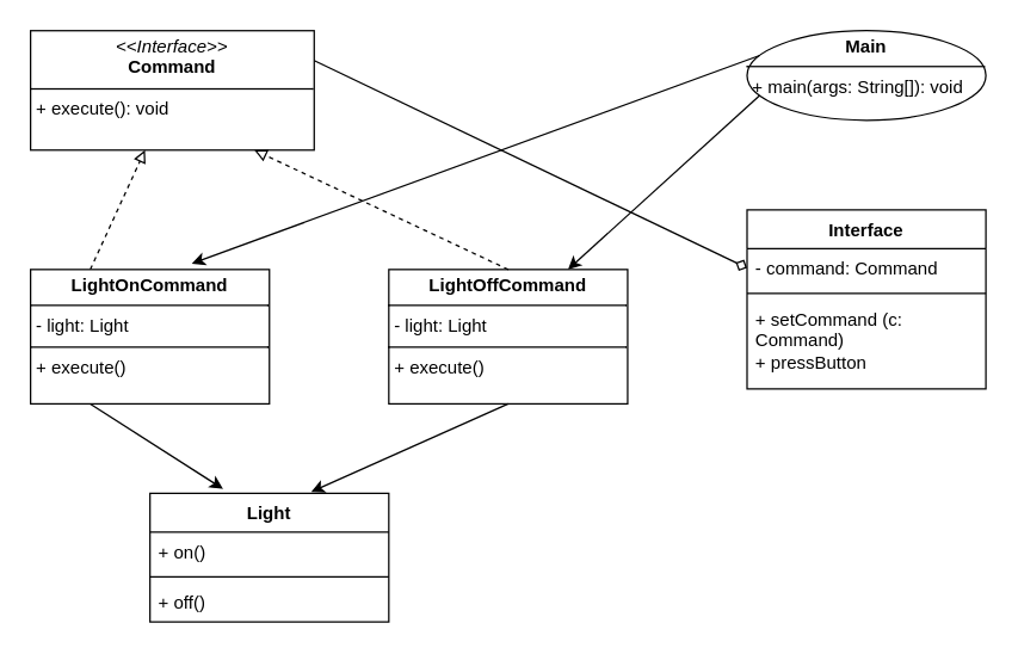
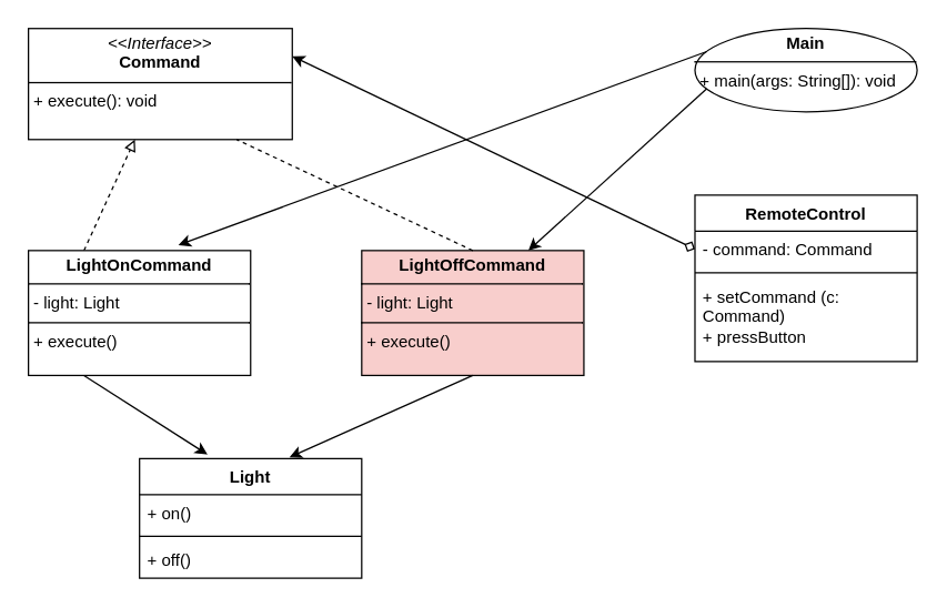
  <mxCell id="0" />
  <mxCell id="1" parent="0" />
  <mxCell id="2" value="&lt;p style=&quot;margin:0px;margin-top:4px;text-align:center;&quot;&gt;&lt;i&gt;&amp;lt;&amp;lt;Interface&amp;gt;&amp;gt;&lt;/i&gt;&lt;br&gt;&lt;b&gt;Command&lt;/b&gt;&lt;/p&gt;&lt;hr size=&quot;1&quot; style=&quot;border-style:solid;&quot;&gt;&lt;p style=&quot;margin:0px;margin-left:4px;&quot;&gt;&lt;/p&gt;&lt;p style=&quot;margin:0px;margin-left:4px;&quot;&gt;+ execute(): void&lt;/p&gt;" style="verticalAlign=top;align=left;overflow=fill;html=1;whiteSpace=wrap;" vertex="1" parent="1"><mxGeometry x="20" y="20" width="190" height="80" as="geometry" /></mxCell>
  <mxCell id="3" style="edgeStyle=none;rounded=0;orthogonalLoop=1;jettySize=auto;html=1;exitX=0;exitY=0.75;exitDx=0;exitDy=0;entryX=0.75;entryY=0;entryDx=0;entryDy=0;" edge="1" parent="1" source="4" target="7"><mxGeometry relative="1" as="geometry" /></mxCell>
  <mxCell id="4" value="&lt;p style=&quot;margin:0px;margin-top:4px;text-align:center;&quot;&gt;&lt;b&gt;Main&lt;/b&gt;&lt;/p&gt;&lt;hr size=&quot;1&quot; style=&quot;border-style:solid;&quot;&gt;&lt;p style=&quot;margin:0px;margin-left:4px;&quot;&gt;+ main(args: String[]): void&lt;br&gt;&lt;/p&gt;" style="ellipse;verticalAlign=top;align=left;overflow=fill;html=1;whiteSpace=wrap;" vertex="1" parent="1"><mxGeometry x="500" y="20" width="160" height="60" as="geometry" /></mxCell>
  <mxCell id="5" style="edgeStyle=none;rounded=0;orthogonalLoop=1;jettySize=auto;html=1;exitX=0.25;exitY=0;exitDx=0;exitDy=0;endArrow=block;endFill=0;dashed=1;" edge="1" parent="1" source="6" target="2"><mxGeometry relative="1" as="geometry" /></mxCell>
  <mxCell id="6" value="&lt;p style=&quot;margin:0px;margin-top:4px;text-align:center;&quot;&gt;&lt;b&gt;LightOnCommand&lt;/b&gt;&lt;/p&gt;&lt;hr size=&quot;1&quot; style=&quot;border-style:solid;&quot;&gt;&lt;p style=&quot;margin:0px;margin-left:4px;&quot;&gt;- light: Light&lt;/p&gt;&lt;hr size=&quot;1&quot; style=&quot;border-style:solid;&quot;&gt;&lt;p style=&quot;margin:0px;margin-left:4px;&quot;&gt;+ execute()&lt;/p&gt;" style="verticalAlign=top;align=left;overflow=fill;html=1;whiteSpace=wrap;" vertex="1" parent="1"><mxGeometry x="20" y="180" width="160" height="90" as="geometry" /></mxCell>
- <mxCell id="7" value="&lt;p style=&quot;margin:0px;margin-top:4px;text-align:center;&quot;&gt;&lt;b&gt;LightOffCommand&lt;/b&gt;&lt;/p&gt;&lt;hr size=&quot;1&quot; style=&quot;border-style:solid;&quot;&gt;&lt;p style=&quot;margin:0px;margin-left:4px;&quot;&gt;- light: Light&lt;/p&gt;&lt;hr size=&quot;1&quot; style=&quot;border-style:solid;&quot;&gt;&lt;p style=&quot;margin:0px;margin-left:4px;&quot;&gt;+ execute()&lt;/p&gt;" style="verticalAlign=top;align=left;overflow=fill;html=1;whiteSpace=wrap;" vertex="1" parent="1"><mxGeometry x="260" y="180" width="160" height="90" as="geometry" /></mxCell>
- <mxCell id="8" style="edgeStyle=none;rounded=0;orthogonalLoop=1;jettySize=auto;html=1;exitX=0.5;exitY=0;exitDx=0;exitDy=0;entryX=0.789;entryY=1;entryDx=0;entryDy=0;entryPerimeter=0;endArrow=block;endFill=0;dashed=1;" edge="1" parent="1" source="7" target="2"><mxGeometry relative="1" as="geometry" /></mxCell>
+ <mxCell id="7" value="&lt;p style=&quot;margin:0px;margin-top:4px;text-align:center;&quot;&gt;&lt;b&gt;LightOffCommand&lt;/b&gt;&lt;/p&gt;&lt;hr size=&quot;1&quot; style=&quot;border-style:solid;&quot;&gt;&lt;p style=&quot;margin:0px;margin-left:4px;&quot;&gt;- light: Light&lt;/p&gt;&lt;hr size=&quot;1&quot; style=&quot;border-style:solid;&quot;&gt;&lt;p style=&quot;margin:0px;margin-left:4px;&quot;&gt;+ execute()&lt;/p&gt;" style="verticalAlign=top;align=left;overflow=fill;html=1;whiteSpace=wrap;fillColor=#f8cecc;" vertex="1" parent="1"><mxGeometry x="260" y="180" width="160" height="90" as="geometry" /></mxCell>
+ <mxCell id="8" style="edgeStyle=none;rounded=0;orthogonalLoop=1;jettySize=auto;html=1;exitX=0.5;exitY=0;exitDx=0;exitDy=0;entryX=0.789;entryY=1;entryDx=0;entryDy=0;entryPerimeter=0;endArrow=none;endFill=0;dashed=1;" edge="1" parent="1" source="7" target="2"><mxGeometry relative="1" as="geometry" /></mxCell>
  <mxCell id="9" value="Light" style="swimlane;fontStyle=1;align=center;verticalAlign=top;childLayout=stackLayout;horizontal=1;startSize=26;horizontalStack=0;resizeParent=1;resizeParentMax=0;resizeLast=0;collapsible=1;marginBottom=0;whiteSpace=wrap;html=1;" vertex="1" parent="1"><mxGeometry x="100" y="330" width="160" height="86" as="geometry" /></mxCell>
  <mxCell id="10" value="+ on()" style="text;strokeColor=none;fillColor=none;align=left;verticalAlign=top;spacingLeft=4;spacingRight=4;overflow=hidden;rotatable=0;points=[[0,0.5],[1,0.5]];portConstraint=eastwest;whiteSpace=wrap;html=1;" vertex="1" parent="9"><mxGeometry y="26" width="160" height="26" as="geometry" /></mxCell>
  <mxCell id="11" value="" style="line;strokeWidth=1;fillColor=none;align=left;verticalAlign=middle;spacingTop=-1;spacingLeft=3;spacingRight=3;rotatable=0;labelPosition=right;points=[];portConstraint=eastwest;strokeColor=inherit;" vertex="1" parent="9"><mxGeometry y="52" width="160" height="8" as="geometry" /></mxCell>
  <mxCell id="12" value="+ off()" style="text;strokeColor=none;fillColor=none;align=left;verticalAlign=top;spacingLeft=4;spacingRight=4;overflow=hidden;rotatable=0;points=[[0,0.5],[1,0.5]];portConstraint=eastwest;whiteSpace=wrap;html=1;" vertex="1" parent="9"><mxGeometry y="60" width="160" height="26" as="geometry" /></mxCell>
  <mxCell id="13" style="edgeStyle=none;rounded=0;orthogonalLoop=1;jettySize=auto;html=1;exitX=0.25;exitY=1;exitDx=0;exitDy=0;entryX=0.306;entryY=-0.035;entryDx=0;entryDy=0;entryPerimeter=0;" edge="1" parent="1" source="6" target="9"><mxGeometry relative="1" as="geometry" /></mxCell>
  <mxCell id="14" style="edgeStyle=none;rounded=0;orthogonalLoop=1;jettySize=auto;html=1;exitX=0.5;exitY=1;exitDx=0;exitDy=0;entryX=0.675;entryY=-0.012;entryDx=0;entryDy=0;entryPerimeter=0;" edge="1" parent="1" source="7" target="9"><mxGeometry relative="1" as="geometry" /></mxCell>
- <mxCell id="15" value="Interface" style="swimlane;fontStyle=1;align=center;verticalAlign=top;childLayout=stackLayout;horizontal=1;startSize=26;horizontalStack=0;resizeParent=1;resizeParentMax=0;resizeLast=0;collapsible=1;marginBottom=0;whiteSpace=wrap;html=1;" vertex="1" parent="1"><mxGeometry x="500" y="140" width="160" height="120" as="geometry" /></mxCell>
+ <mxCell id="15" value="RemoteControl" style="swimlane;fontStyle=1;align=center;verticalAlign=top;childLayout=stackLayout;horizontal=1;startSize=26;horizontalStack=0;resizeParent=1;resizeParentMax=0;resizeLast=0;collapsible=1;marginBottom=0;whiteSpace=wrap;html=1;" vertex="1" parent="1"><mxGeometry x="500" y="140" width="160" height="120" as="geometry" /></mxCell>
  <mxCell id="16" value="- command: Command" style="text;strokeColor=none;fillColor=none;align=left;verticalAlign=top;spacingLeft=4;spacingRight=4;overflow=hidden;rotatable=0;points=[[0,0.5],[1,0.5]];portConstraint=eastwest;whiteSpace=wrap;html=1;" vertex="1" parent="15"><mxGeometry y="26" width="160" height="26" as="geometry" /></mxCell>
  <mxCell id="17" value="" style="line;strokeWidth=1;fillColor=none;align=left;verticalAlign=middle;spacingTop=-1;spacingLeft=3;spacingRight=3;rotatable=0;labelPosition=right;points=[];portConstraint=eastwest;strokeColor=inherit;" vertex="1" parent="15"><mxGeometry y="52" width="160" height="8" as="geometry" /></mxCell>
  <mxCell id="18" value="+ setCommand (c: Command)&lt;div&gt;+ pressButton&lt;/div&gt;" style="text;strokeColor=none;fillColor=none;align=left;verticalAlign=top;spacingLeft=4;spacingRight=4;overflow=hidden;rotatable=0;points=[[0,0.5],[1,0.5]];portConstraint=eastwest;whiteSpace=wrap;html=1;" vertex="1" parent="15"><mxGeometry y="60" width="160" height="60" as="geometry" /></mxCell>
- <mxCell id="19" style="edgeStyle=none;rounded=0;orthogonalLoop=1;jettySize=auto;html=1;exitX=0;exitY=0.5;exitDx=0;exitDy=0;entryX=1;entryY=0.25;entryDx=0;entryDy=0;startArrow=diamond;startFill=0;endArrow=none;" edge="1" parent="1" source="16" target="2"><mxGeometry relative="1" as="geometry" /></mxCell>
+ <mxCell id="19" style="edgeStyle=none;rounded=0;orthogonalLoop=1;jettySize=auto;html=1;exitX=0;exitY=0.5;exitDx=0;exitDy=0;entryX=1;entryY=0.25;entryDx=0;entryDy=0;startArrow=diamond;startFill=0;" edge="1" parent="1" source="16" target="2"><mxGeometry relative="1" as="geometry" /></mxCell>
  <mxCell id="20" style="edgeStyle=none;rounded=0;orthogonalLoop=1;jettySize=auto;html=1;exitX=0;exitY=0.25;exitDx=0;exitDy=0;entryX=0.675;entryY=-0.044;entryDx=0;entryDy=0;entryPerimeter=0;" edge="1" parent="1" source="4" target="6"><mxGeometry relative="1" as="geometry" /></mxCell>
